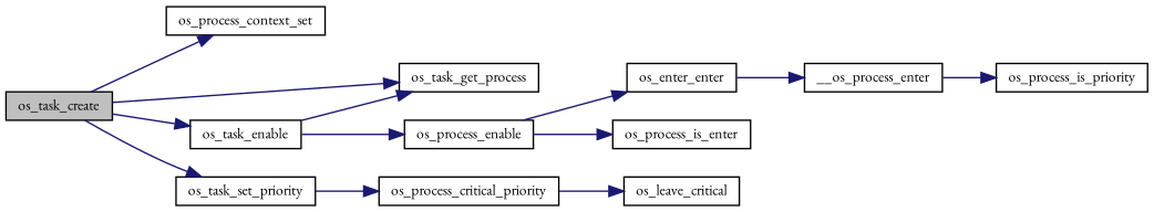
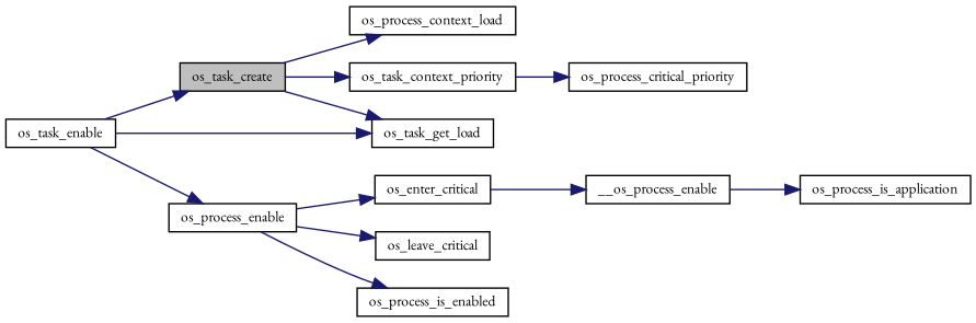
  digraph {
    fontname="EB Garamond"
    rankdir=LR
    node [color=black fillcolor=white fontname="EB Garamond" fontsize=10 shape=record style=filled]
    edge [color=midnightblue fontname="EB Garamond" fontsize=10 labelfontname=FreeSans labelfontsize=10 style=solid]
    n1 [fillcolor=grey75 fontcolor=black height=0.2 label=os_task_create width=0.4]
-   n2 [height=0.2 label=os_process_context_set width=0.4]
+   n2 [height=0.2 label=os_process_context_load width=0.4]
    n3 [height=0.2 label=os_task_enable width=0.4]
-   n4 [height=0.2 label=os_task_get_process width=0.4]
-   n5 [height=0.2 label=os_task_set_priority width=0.4]
+   n4 [height=0.2 label=os_task_get_load width=0.4]
+   n5 [height=0.2 label=os_task_context_priority width=0.4]
    n6 [height=0.2 label=os_process_enable width=0.4]
    n7 [height=0.2 label=os_process_critical_priority width=0.4]
-   n8 [height=0.2 label=os_enter_enter width=0.4]
+   n8 [height=0.2 label=os_enter_critical width=0.4]
    n9 [height=0.2 label=os_leave_critical width=0.4]
-   n10 [height=0.2 label=os_process_is_enter width=0.4]
-   n11 [height=0.2 label=__os_process_enter width=0.4]
-   n12 [height=0.2 label=os_process_is_priority width=0.4]
+   n10 [height=0.2 label=os_process_is_enabled width=0.4]
+   n11 [height=0.2 label=__os_process_enable width=0.4]
+   n12 [height=0.2 label=os_process_is_application width=0.4]
    n1 -> n2
-   n1 -> n3
+   n3 -> n1
    n1 -> n4
    n1 -> n5
    n3 -> n4
    n3 -> n6
    n5 -> n7
    n6 -> n8
-   n7 -> n9
+   n6 -> n9
    n6 -> n10
    n8 -> n11
    n11 -> n12
  }
